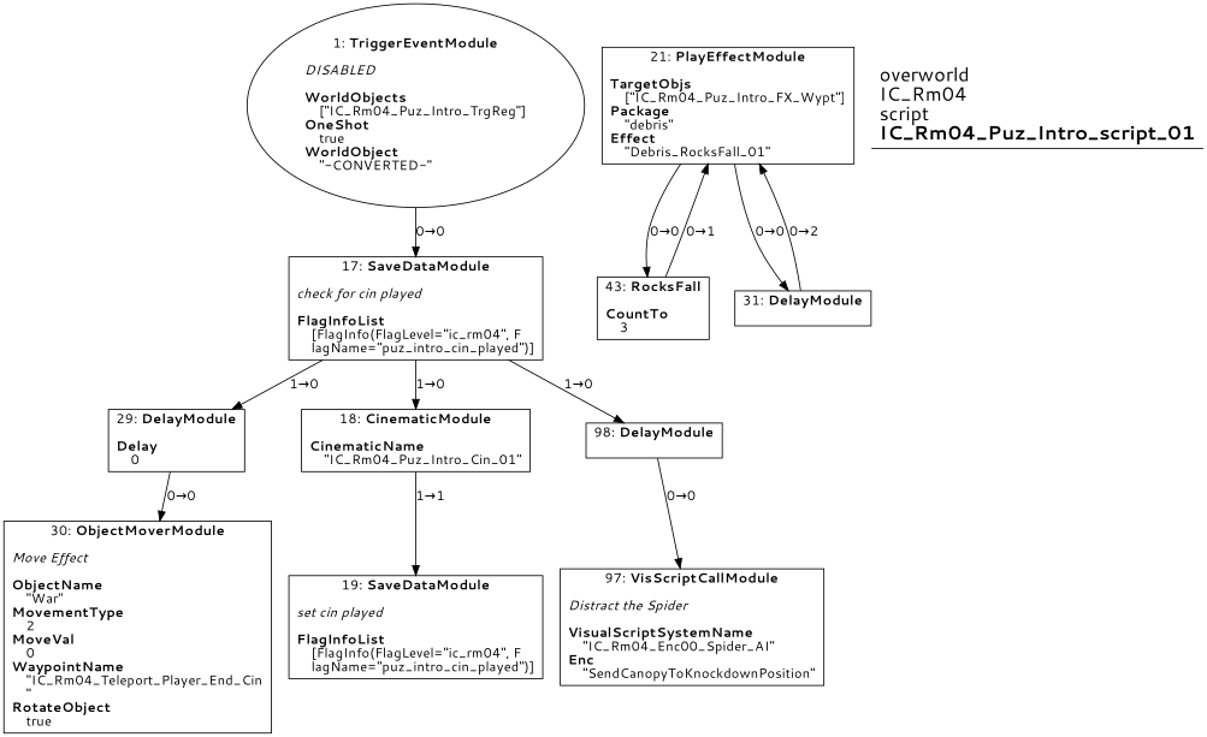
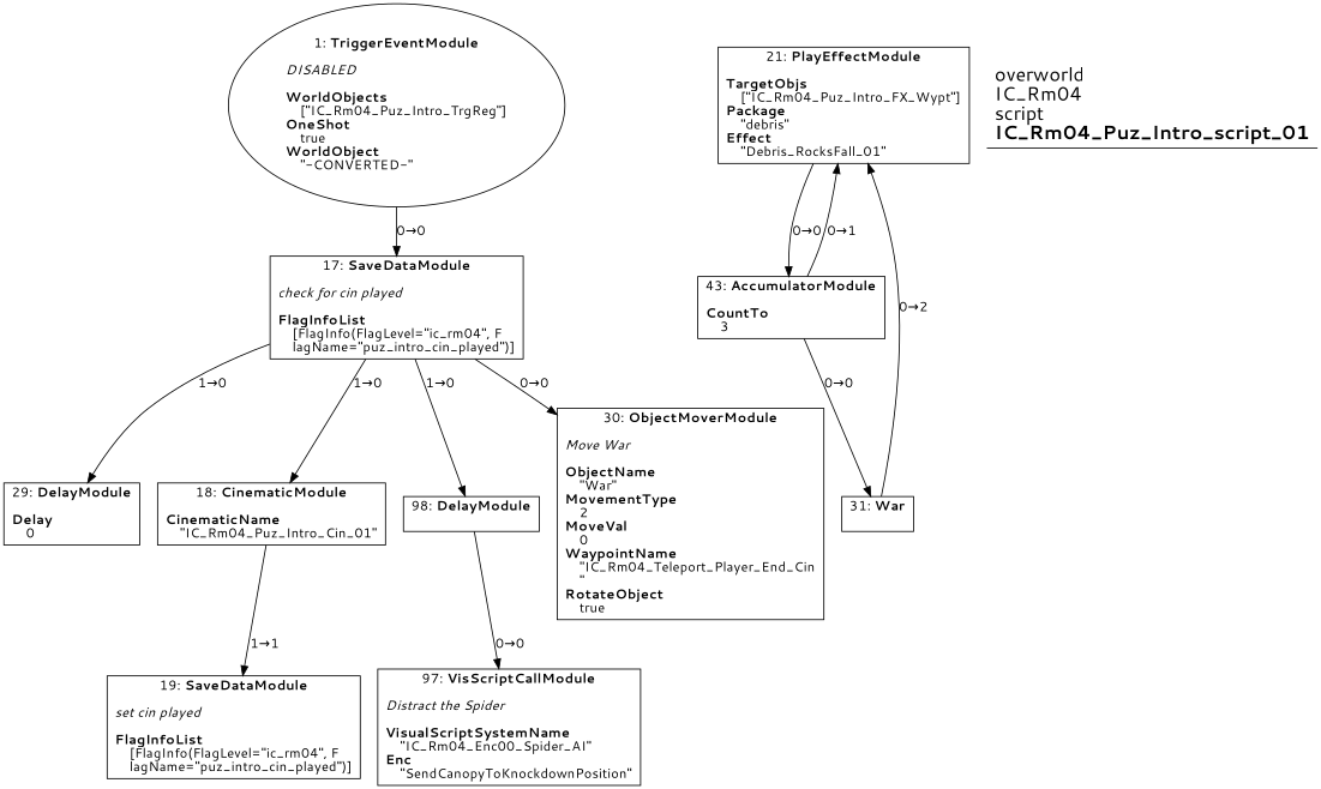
  digraph {
    fontname="Segoe UI"
    splines=spline
    node [fontname="Segoe UI" shape=box]
    edge [fontname="Segoe UI"]
    n1 [label=<1: <b>TriggerEventModule</b><br/><br/><i>DISABLED<br align="left"/></i><br align="left"/><b>WorldObjects</b><br align="left"/>    [&quot;IC_Rm04_Puz_Intro_TrgReg&quot;]<br align="left"/><b>OneShot</b><br align="left"/>    true<br align="left"/><b>WorldObject</b><br align="left"/>    &quot;-CONVERTED-&quot;<br align="left"/>> shape=oval]
    n2 [label=<17: <b>SaveDataModule</b><br/><br/><i>check for cin played<br align="left"/></i><br align="left"/><b>FlagInfoList</b><br align="left"/>    [FlagInfo(FlagLevel=&quot;ic_rm04&quot;, F<br align="left"/>    lagName=&quot;puz_intro_cin_played&quot;)]<br align="left"/>>]
    n3 [label=<29: <b>DelayModule</b><br/><br/><b>Delay</b><br align="left"/>    0<br align="left"/>>]
    n4 [label=<18: <b>CinematicModule</b><br/><br/><b>CinematicName</b><br align="left"/>    &quot;IC_Rm04_Puz_Intro_Cin_01&quot;<br align="left"/>>]
    n5 [label=<98: <b>DelayModule</b><br/><br/>>]
-   n6 [label=<30: <b>ObjectMoverModule</b><br/><br/><i>Move Effect<br align="left"/></i><br align="left"/><b>ObjectName</b><br align="left"/>    &quot;War&quot;<br align="left"/><b>MovementType</b><br align="left"/>    2<br align="left"/><b>MoveVal</b><br align="left"/>    0<br align="left"/><b>WaypointName</b><br align="left"/>    &quot;IC_Rm04_Teleport_Player_End_Cin<br align="left"/>    &quot;<br align="left"/><b>RotateObject</b><br align="left"/>    true<br align="left"/>>]
+   n6 [label=<30: <b>ObjectMoverModule</b><br/><br/><i>Move War<br align="left"/></i><br align="left"/><b>ObjectName</b><br align="left"/>    &quot;War&quot;<br align="left"/><b>MovementType</b><br align="left"/>    2<br align="left"/><b>MoveVal</b><br align="left"/>    0<br align="left"/><b>WaypointName</b><br align="left"/>    &quot;IC_Rm04_Teleport_Player_End_Cin<br align="left"/>    &quot;<br align="left"/><b>RotateObject</b><br align="left"/>    true<br align="left"/>>]
    n7 [label=<19: <b>SaveDataModule</b><br/><br/><i>set cin played<br align="left"/></i><br align="left"/><b>FlagInfoList</b><br align="left"/>    [FlagInfo(FlagLevel=&quot;ic_rm04&quot;, F<br align="left"/>    lagName=&quot;puz_intro_cin_played&quot;)]<br align="left"/>>]
    n8 [label=<97: <b>VisScriptCallModule</b><br/><br/><i>Distract the Spider<br align="left"/></i><br align="left"/><b>VisualScriptSystemName</b><br align="left"/>    &quot;IC_Rm04_Enc00_Spider_AI&quot;<br align="left"/><b>Enc</b><br align="left"/>    &quot;SendCanopyToKnockdownPosition&quot;<br align="left"/>>]
    n9 [label=<21: <b>PlayEffectModule</b><br/><br/><b>TargetObjs</b><br align="left"/>    [&quot;IC_Rm04_Puz_Intro_FX_Wypt&quot;]<br align="left"/><b>Package</b><br align="left"/>    &quot;debris&quot;<br align="left"/><b>Effect</b><br align="left"/>    &quot;Debris_RocksFall_01&quot;<br align="left"/>>]
-   n10 [label=<43: <b>RocksFall</b><br/><br/><b>CountTo</b><br align="left"/>    3<br align="left"/>>]
-   n11 [label=<31: <b>DelayModule</b><br/><br/>>]
+   n10 [label=<43: <b>AccumulatorModule</b><br/><br/><b>CountTo</b><br align="left"/>    3<br align="left"/>>]
+   n11 [label=<31: <b>War</b><br/><br/>>]
    n12 [label=<<font point-size="20">overworld<br align="left"/>IC_Rm04<br align="left"/>script<br align="left"/><b>IC_Rm04_Puz_Intro_script_01</b><br align="left"/></font>> shape=underline]
    n1 -> n2 [label="0→0"]
    n2 -> n3 [label="1→0"]
    n2 -> n4 [label="1→0"]
    n2 -> n5 [label="1→0"]
-   n3 -> n6 [label="0→0"]
+   n2 -> n6 [label="0→0"]
    n4 -> n7 [label="1→1"]
    n5 -> n8 [label="0→0"]
    n9 -> n10 [label="0→0"]
-   n9 -> n11 [label="0→0"]
+   n10 -> n11 [label="0→0"]
    n10 -> n9 [label="0→1"]
    n11 -> n9 [label="0→2"]
  }
